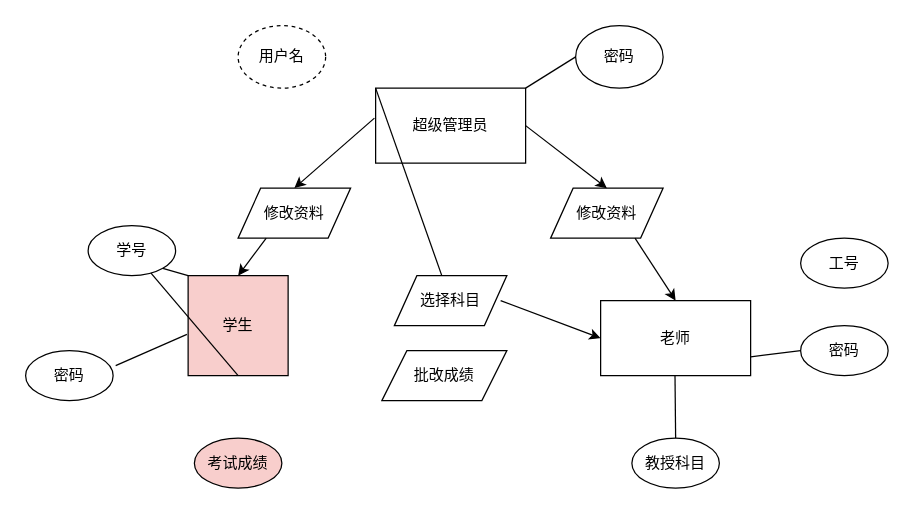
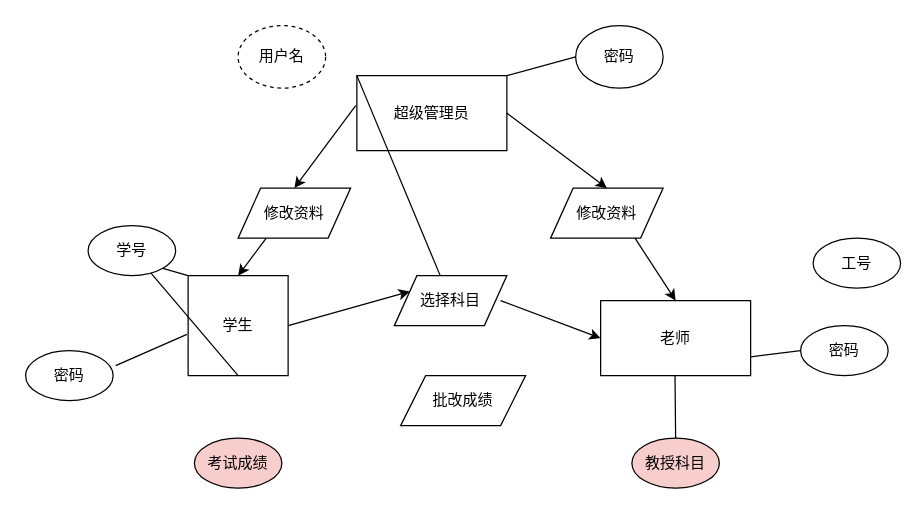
  <mxCell id="0" />
  <mxCell id="1" parent="0" />
- <mxCell id="2" value="学生" style="whiteSpace=wrap;html=1;aspect=fixed;fillColor=#f8cecc;" vertex="1" parent="1"><mxGeometry x="150" y="220" width="80" height="80" as="geometry" /></mxCell>
+ <mxCell id="2" value="学生" style="whiteSpace=wrap;html=1;aspect=fixed;" vertex="1" parent="1"><mxGeometry x="150" y="220" width="80" height="80" as="geometry" /></mxCell>
  <mxCell id="3" value="老师" style="rounded=0;whiteSpace=wrap;html=1;" vertex="1" parent="1"><mxGeometry x="480" y="240" width="120" height="60" as="geometry" /></mxCell>
- <mxCell id="4" value="超级管理员" style="rounded=0;whiteSpace=wrap;html=1;" vertex="1" parent="1"><mxGeometry x="300" y="70" width="120" height="60" as="geometry" /></mxCell>
+ <mxCell id="4" value="超级管理员" style="rounded=0;whiteSpace=wrap;html=1;" vertex="1" parent="1"><mxGeometry x="285" y="60" width="120" height="60" as="geometry" /></mxCell>
  <mxCell id="5" value="选择科目" style="shape=parallelogram;perimeter=parallelogramPerimeter;whiteSpace=wrap;html=1;" vertex="1" parent="1"><mxGeometry x="315" y="220" width="90" height="40" as="geometry" /></mxCell>
- <mxCell id="6" value="批改成绩" style="shape=parallelogram;perimeter=parallelogramPerimeter;whiteSpace=wrap;html=1;" vertex="1" parent="1"><mxGeometry x="305" y="280" width="100" height="40" as="geometry" /></mxCell>
+ <mxCell id="6" value="批改成绩" style="shape=parallelogram;perimeter=parallelogramPerimeter;whiteSpace=wrap;html=1;" vertex="1" parent="1"><mxGeometry x="320" y="300" width="100" height="40" as="geometry" /></mxCell>
+ <mxCell id="7" value="" style="endArrow=classic;html=1;entryX=0;entryY=0.25;entryDx=0;entryDy=0;exitX=1;exitY=0.5;exitDx=0;exitDy=0;" edge="1" parent="1" source="2" target="5"><mxGeometry width="50" height="50" relative="1" as="geometry"><mxPoint x="240" y="250" as="sourcePoint" /><mxPoint x="430" y="240" as="targetPoint" /></mxGeometry></mxCell>
  <mxCell id="8" value="" style="endArrow=classic;html=1;entryX=0;entryY=0.5;entryDx=0;entryDy=0;" edge="1" parent="1" target="3"><mxGeometry width="50" height="50" relative="1" as="geometry"><mxPoint x="400" y="240" as="sourcePoint" /><mxPoint x="487.273" y="222.727" as="targetPoint" /></mxGeometry></mxCell>
  <mxCell id="9" value="修改资料" style="shape=parallelogram;perimeter=parallelogramPerimeter;whiteSpace=wrap;html=1;" vertex="1" parent="1"><mxGeometry x="190" y="150" width="90" height="40" as="geometry" /></mxCell>
  <mxCell id="10" value="修改资料" style="shape=parallelogram;perimeter=parallelogramPerimeter;whiteSpace=wrap;html=1;" vertex="1" parent="1"><mxGeometry x="440" y="150" width="90" height="40" as="geometry" /></mxCell>
  <mxCell id="11" value="" style="endArrow=classic;html=1;exitX=1;exitY=0.5;exitDx=0;exitDy=0;entryX=0.5;entryY=0;entryDx=0;entryDy=0;" edge="1" parent="1" source="4" target="10"><mxGeometry width="50" height="50" relative="1" as="geometry"><mxPoint x="380" y="290" as="sourcePoint" /><mxPoint x="430" y="240" as="targetPoint" /></mxGeometry></mxCell>
  <mxCell id="12" value="" style="endArrow=classic;html=1;exitX=0.75;exitY=1;exitDx=0;exitDy=0;entryX=0.5;entryY=0;entryDx=0;entryDy=0;" edge="1" parent="1" source="10" target="3"><mxGeometry width="50" height="50" relative="1" as="geometry"><mxPoint x="380" y="290" as="sourcePoint" /><mxPoint x="430" y="240" as="targetPoint" /></mxGeometry></mxCell>
  <mxCell id="13" value="" style="endArrow=classic;html=1;exitX=-0.008;exitY=0.4;exitDx=0;exitDy=0;exitPerimeter=0;entryX=0.5;entryY=0;entryDx=0;entryDy=0;" edge="1" parent="1" source="4" target="9"><mxGeometry width="50" height="50" relative="1" as="geometry"><mxPoint x="380" y="290" as="sourcePoint" /><mxPoint x="430" y="240" as="targetPoint" /></mxGeometry></mxCell>
  <mxCell id="14" value="" style="endArrow=classic;html=1;exitX=0.25;exitY=1;exitDx=0;exitDy=0;entryX=0.5;entryY=0;entryDx=0;entryDy=0;" edge="1" parent="1" source="9" target="2"><mxGeometry width="50" height="50" relative="1" as="geometry"><mxPoint x="309.04" y="104" as="sourcePoint" /><mxPoint x="245" y="160" as="targetPoint" /></mxGeometry></mxCell>
  <mxCell id="15" value="用户名" style="ellipse;whiteSpace=wrap;html=1;dashed=1;" vertex="1" parent="1"><mxGeometry x="190" y="20" width="70" height="50" as="geometry" /></mxCell>
  <mxCell id="16" value="密码" style="ellipse;whiteSpace=wrap;html=1;" vertex="1" parent="1"><mxGeometry x="460" y="20" width="70" height="50" as="geometry" /></mxCell>
  <mxCell id="17" value="" style="endArrow=none;html=1;entryX=0;entryY=0.5;entryDx=0;entryDy=0;exitX=1;exitY=0;exitDx=0;exitDy=0;" edge="1" parent="1" source="4" target="16"><mxGeometry width="50" height="50" relative="1" as="geometry"><mxPoint x="380" y="290" as="sourcePoint" /><mxPoint x="430" y="240" as="targetPoint" /></mxGeometry></mxCell>
  <mxCell id="18" value="" style="endArrow=none;html=1;exitX=0;exitY=0;exitDx=0;exitDy=0;" edge="1" parent="1" source="4" target="5"><mxGeometry width="50" height="50" relative="1" as="geometry"><mxPoint x="430" y="80" as="sourcePoint" /><mxPoint x="470" y="55" as="targetPoint" /></mxGeometry></mxCell>
  <mxCell id="19" value="学号" style="ellipse;whiteSpace=wrap;html=1;" vertex="1" parent="1"><mxGeometry x="70" y="180" width="70" height="40" as="geometry" /></mxCell>
  <mxCell id="20" value="密码" style="ellipse;whiteSpace=wrap;html=1;" vertex="1" parent="1"><mxGeometry x="20" y="280" width="70" height="40" as="geometry" /></mxCell>
  <mxCell id="21" value="考试成绩" style="ellipse;whiteSpace=wrap;html=1;fillColor=#f8cecc;" vertex="1" parent="1"><mxGeometry x="155" y="350" width="70" height="40" as="geometry" /></mxCell>
- <mxCell id="22" value="工号" style="ellipse;whiteSpace=wrap;html=1;" vertex="1" parent="1"><mxGeometry x="640" y="190" width="70" height="40" as="geometry" /></mxCell>
+ <mxCell id="22" value="工号" style="ellipse;whiteSpace=wrap;html=1;" vertex="1" parent="1"><mxGeometry x="650" y="190" width="70" height="40" as="geometry" /></mxCell>
  <mxCell id="23" value="密码" style="ellipse;whiteSpace=wrap;html=1;" vertex="1" parent="1"><mxGeometry x="640" y="260" width="70" height="40" as="geometry" /></mxCell>
- <mxCell id="24" value="教授科目" style="ellipse;whiteSpace=wrap;html=1;" vertex="1" parent="1"><mxGeometry x="505" y="350" width="70" height="40" as="geometry" /></mxCell>
+ <mxCell id="24" value="教授科目" style="ellipse;whiteSpace=wrap;html=1;fillColor=#f8cecc;" vertex="1" parent="1"><mxGeometry x="505" y="350" width="70" height="40" as="geometry" /></mxCell>
  <mxCell id="25" value="" style="endArrow=none;html=1;entryX=1;entryY=1;entryDx=0;entryDy=0;" edge="1" parent="1" target="19"><mxGeometry width="50" height="50" relative="1" as="geometry"><mxPoint x="150" y="220" as="sourcePoint" /><mxPoint x="430" y="240" as="targetPoint" /></mxGeometry></mxCell>
  <mxCell id="26" value="" style="endArrow=none;html=1;entryX=1.029;entryY=0.3;entryDx=0;entryDy=0;entryPerimeter=0;exitX=-0.012;exitY=0.588;exitDx=0;exitDy=0;exitPerimeter=0;" edge="1" parent="1" source="2" target="20"><mxGeometry width="50" height="50" relative="1" as="geometry"><mxPoint x="160" y="230" as="sourcePoint" /><mxPoint x="139.749" y="224.142" as="targetPoint" /></mxGeometry></mxCell>
  <mxCell id="27" value="" style="endArrow=none;html=1;exitX=0.5;exitY=1;exitDx=0;exitDy=0;" edge="1" parent="1" source="2" target="19"><mxGeometry width="50" height="50" relative="1" as="geometry"><mxPoint x="159.04" y="277.04" as="sourcePoint" /><mxPoint x="190" y="340" as="targetPoint" /></mxGeometry></mxCell>
  <mxCell id="28" value="" style="endArrow=none;html=1;exitX=0.5;exitY=1;exitDx=0;exitDy=0;" edge="1" parent="1"><mxGeometry width="50" height="50" relative="1" as="geometry"><mxPoint x="539.5" y="300" as="sourcePoint" /><mxPoint x="540" y="350" as="targetPoint" /></mxGeometry></mxCell>
  <mxCell id="29" value="" style="endArrow=none;html=1;exitX=1;exitY=0.75;exitDx=0;exitDy=0;entryX=0;entryY=0.5;entryDx=0;entryDy=0;" edge="1" parent="1" source="3" target="23"><mxGeometry width="50" height="50" relative="1" as="geometry"><mxPoint x="549.5" y="310" as="sourcePoint" /><mxPoint x="550" y="360" as="targetPoint" /></mxGeometry></mxCell>
